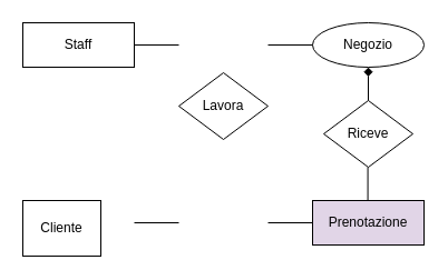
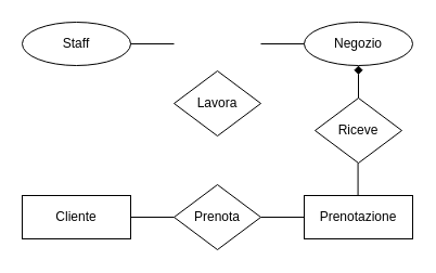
  <mxCell id="0" />
  <mxCell id="1" parent="0" />
- <mxCell id="2" value="Cliente" style="whiteSpace=wrap;html=1;align=center;" vertex="1" parent="1"><mxGeometry x="20" y="180" width="70" height="50" as="geometry" /></mxCell>
- <mxCell id="3" value="Staff" style="whiteSpace=wrap;html=1;align=center;" vertex="1" parent="1"><mxGeometry x="20" y="20" width="100" height="40" as="geometry" /></mxCell>
- <mxCell id="4" value="Prenotazione" style="whiteSpace=wrap;html=1;align=center;fillColor=#e1d5e7;" vertex="1" parent="1"><mxGeometry x="280" y="180" width="100" height="40" as="geometry" /></mxCell>
+ <mxCell id="2" value="Cliente" style="whiteSpace=wrap;html=1;align=center;" vertex="1" parent="1"><mxGeometry x="20" y="180" width="100" height="40" as="geometry" /></mxCell>
+ <mxCell id="3" value="Staff" style="ellipse;whiteSpace=wrap;html=1;align=center;" vertex="1" parent="1"><mxGeometry x="20" y="20" width="100" height="40" as="geometry" /></mxCell>
+ <mxCell id="4" value="Prenotazione" style="whiteSpace=wrap;html=1;align=center;" vertex="1" parent="1"><mxGeometry x="280" y="180" width="100" height="40" as="geometry" /></mxCell>
  <mxCell id="5" value="Negozio" style="ellipse;whiteSpace=wrap;html=1;align=center;" vertex="1" parent="1"><mxGeometry x="280" y="20" width="100" height="40" as="geometry" /></mxCell>
+ <mxCell id="6" value="Prenota" style="shape=rhombus;perimeter=rhombusPerimeter;whiteSpace=wrap;html=1;align=center;" vertex="1" parent="1"><mxGeometry x="160" y="170" width="80" height="60" as="geometry" /></mxCell>
  <mxCell id="7" value="Lavora" style="shape=rhombus;perimeter=rhombusPerimeter;whiteSpace=wrap;html=1;align=center;" vertex="1" parent="1"><mxGeometry x="160" y="65" width="80" height="60" as="geometry" /></mxCell>
  <mxCell id="8" value="Riceve" style="shape=rhombus;perimeter=rhombusPerimeter;whiteSpace=wrap;html=1;align=center;" vertex="1" parent="1"><mxGeometry x="290" y="90" width="80" height="60" as="geometry" /></mxCell>
  <mxCell id="9" value="" style="line;strokeWidth=1;rotatable=0;dashed=0;labelPosition=right;align=left;verticalAlign=middle;spacingTop=0;spacingLeft=6;points=[];portConstraint=eastwest;" vertex="1" parent="1"><mxGeometry x="240" y="35" width="40" height="10" as="geometry" /></mxCell>
  <mxCell id="10" value="" style="line;strokeWidth=1;rotatable=0;dashed=0;labelPosition=right;align=left;verticalAlign=middle;spacingTop=0;spacingLeft=6;points=[];portConstraint=eastwest;" vertex="1" parent="1"><mxGeometry x="120" y="35" width="40" height="10" as="geometry" /></mxCell>
  <mxCell id="11" value="" style="endArrow=diamond;html=1;rounded=0;entryX=0.5;entryY=1;entryDx=0;entryDy=0;exitX=0.5;exitY=0;exitDx=0;exitDy=0;" edge="1" parent="1" source="8" target="5"><mxGeometry width="50" height="50" relative="1" as="geometry"><mxPoint x="230" y="130" as="sourcePoint" /><mxPoint x="280" y="80" as="targetPoint" /></mxGeometry></mxCell>
  <mxCell id="12" value="" style="endArrow=none;html=1;rounded=0;entryX=0.5;entryY=1;entryDx=0;entryDy=0;exitX=0.5;exitY=0;exitDx=0;exitDy=0;" edge="1" parent="1"><mxGeometry width="50" height="50" relative="1" as="geometry"><mxPoint x="329.58" y="180" as="sourcePoint" /><mxPoint x="329.58" y="150" as="targetPoint" /></mxGeometry></mxCell>
  <mxCell id="13" value="" style="line;strokeWidth=1;rotatable=0;dashed=0;labelPosition=right;align=left;verticalAlign=middle;spacingTop=0;spacingLeft=6;points=[];portConstraint=eastwest;" vertex="1" parent="1"><mxGeometry x="240" y="195" width="40" height="10" as="geometry" /></mxCell>
  <mxCell id="14" value="" style="line;strokeWidth=1;rotatable=0;dashed=0;labelPosition=right;align=left;verticalAlign=middle;spacingTop=0;spacingLeft=6;points=[];portConstraint=eastwest;" vertex="1" parent="1"><mxGeometry x="120" y="195" width="40" height="10" as="geometry" /></mxCell>
